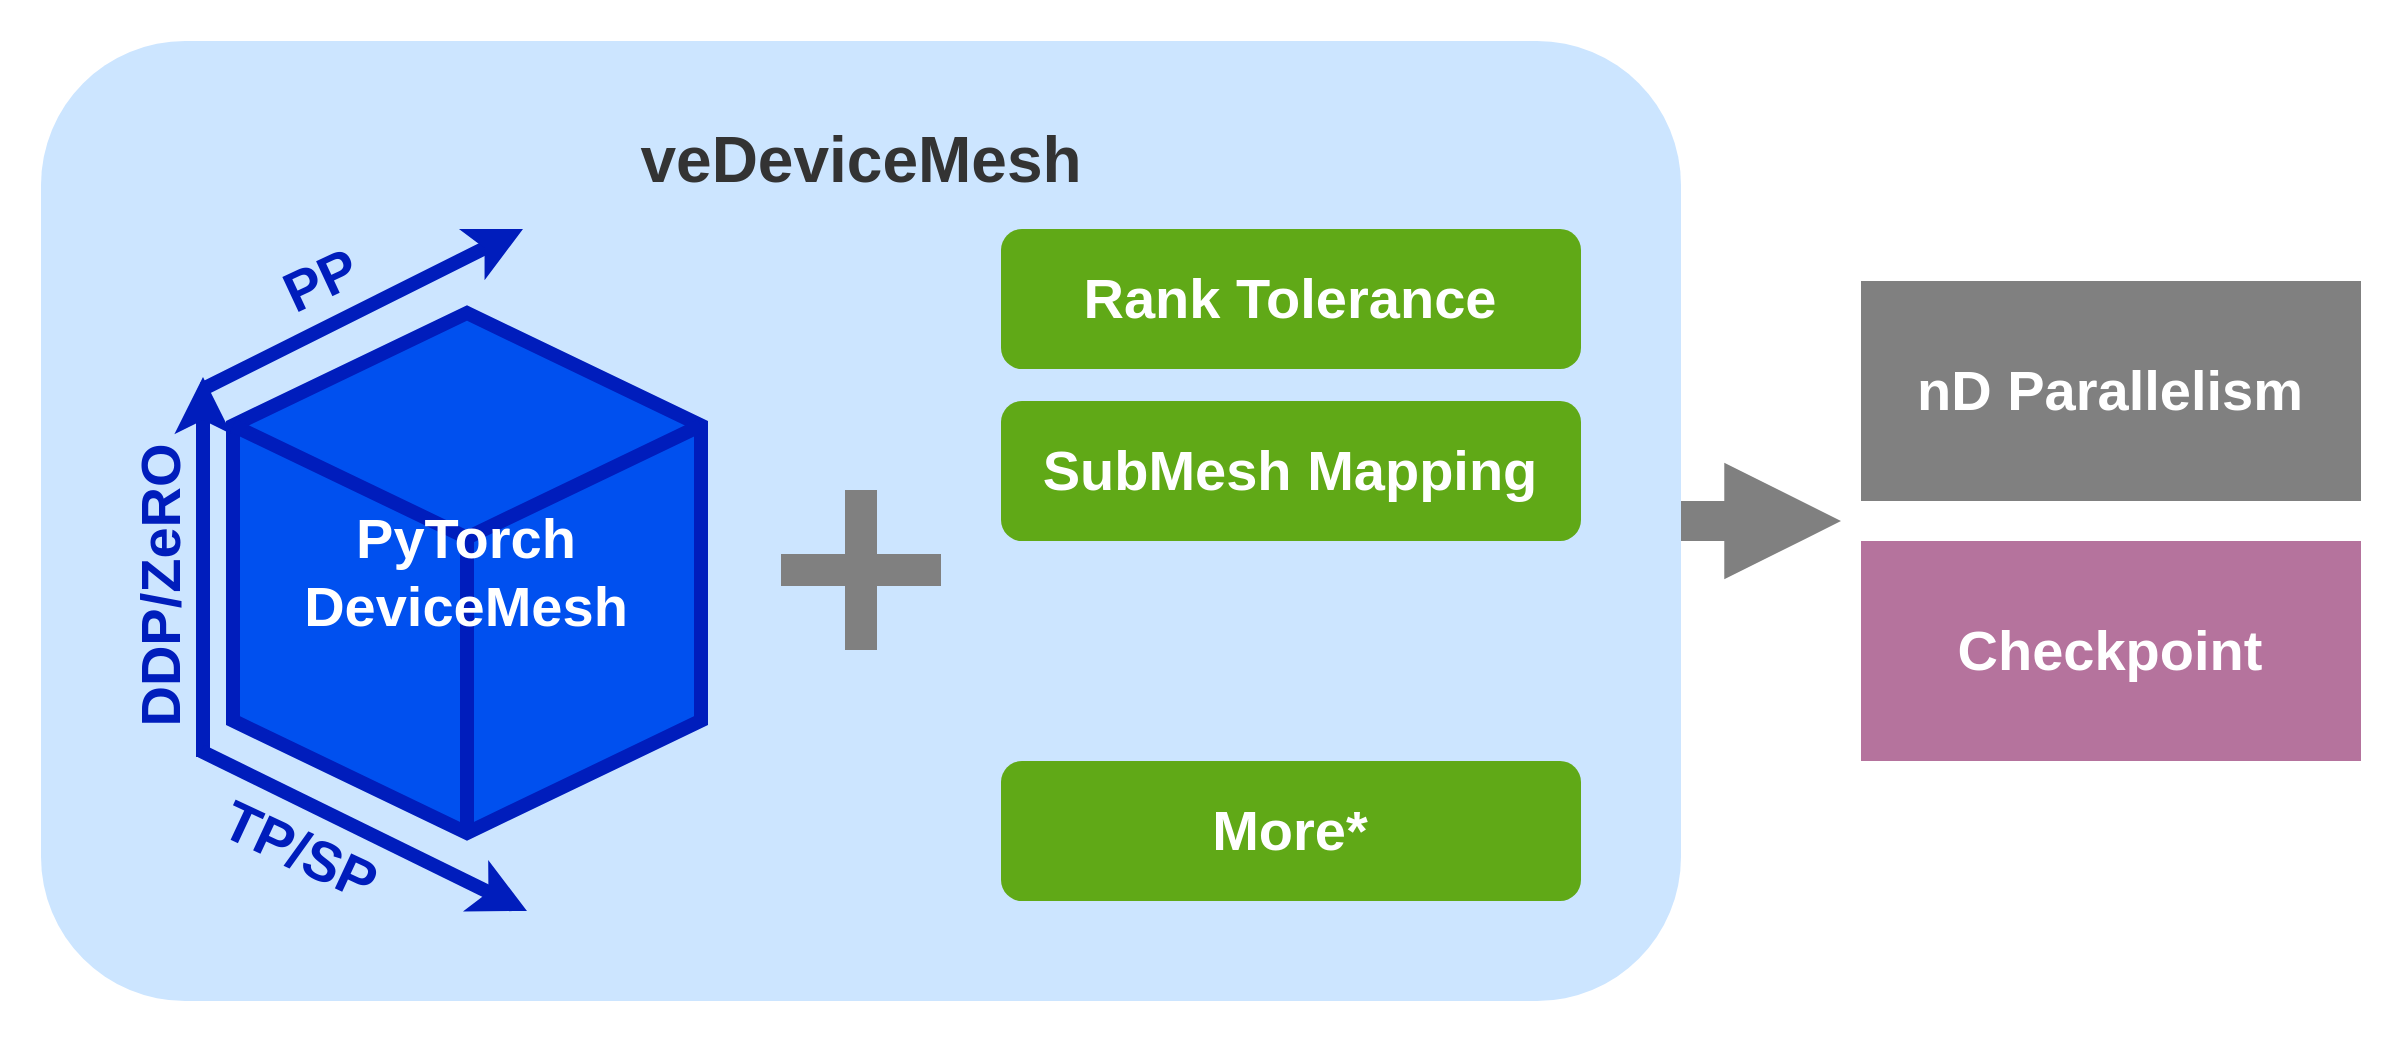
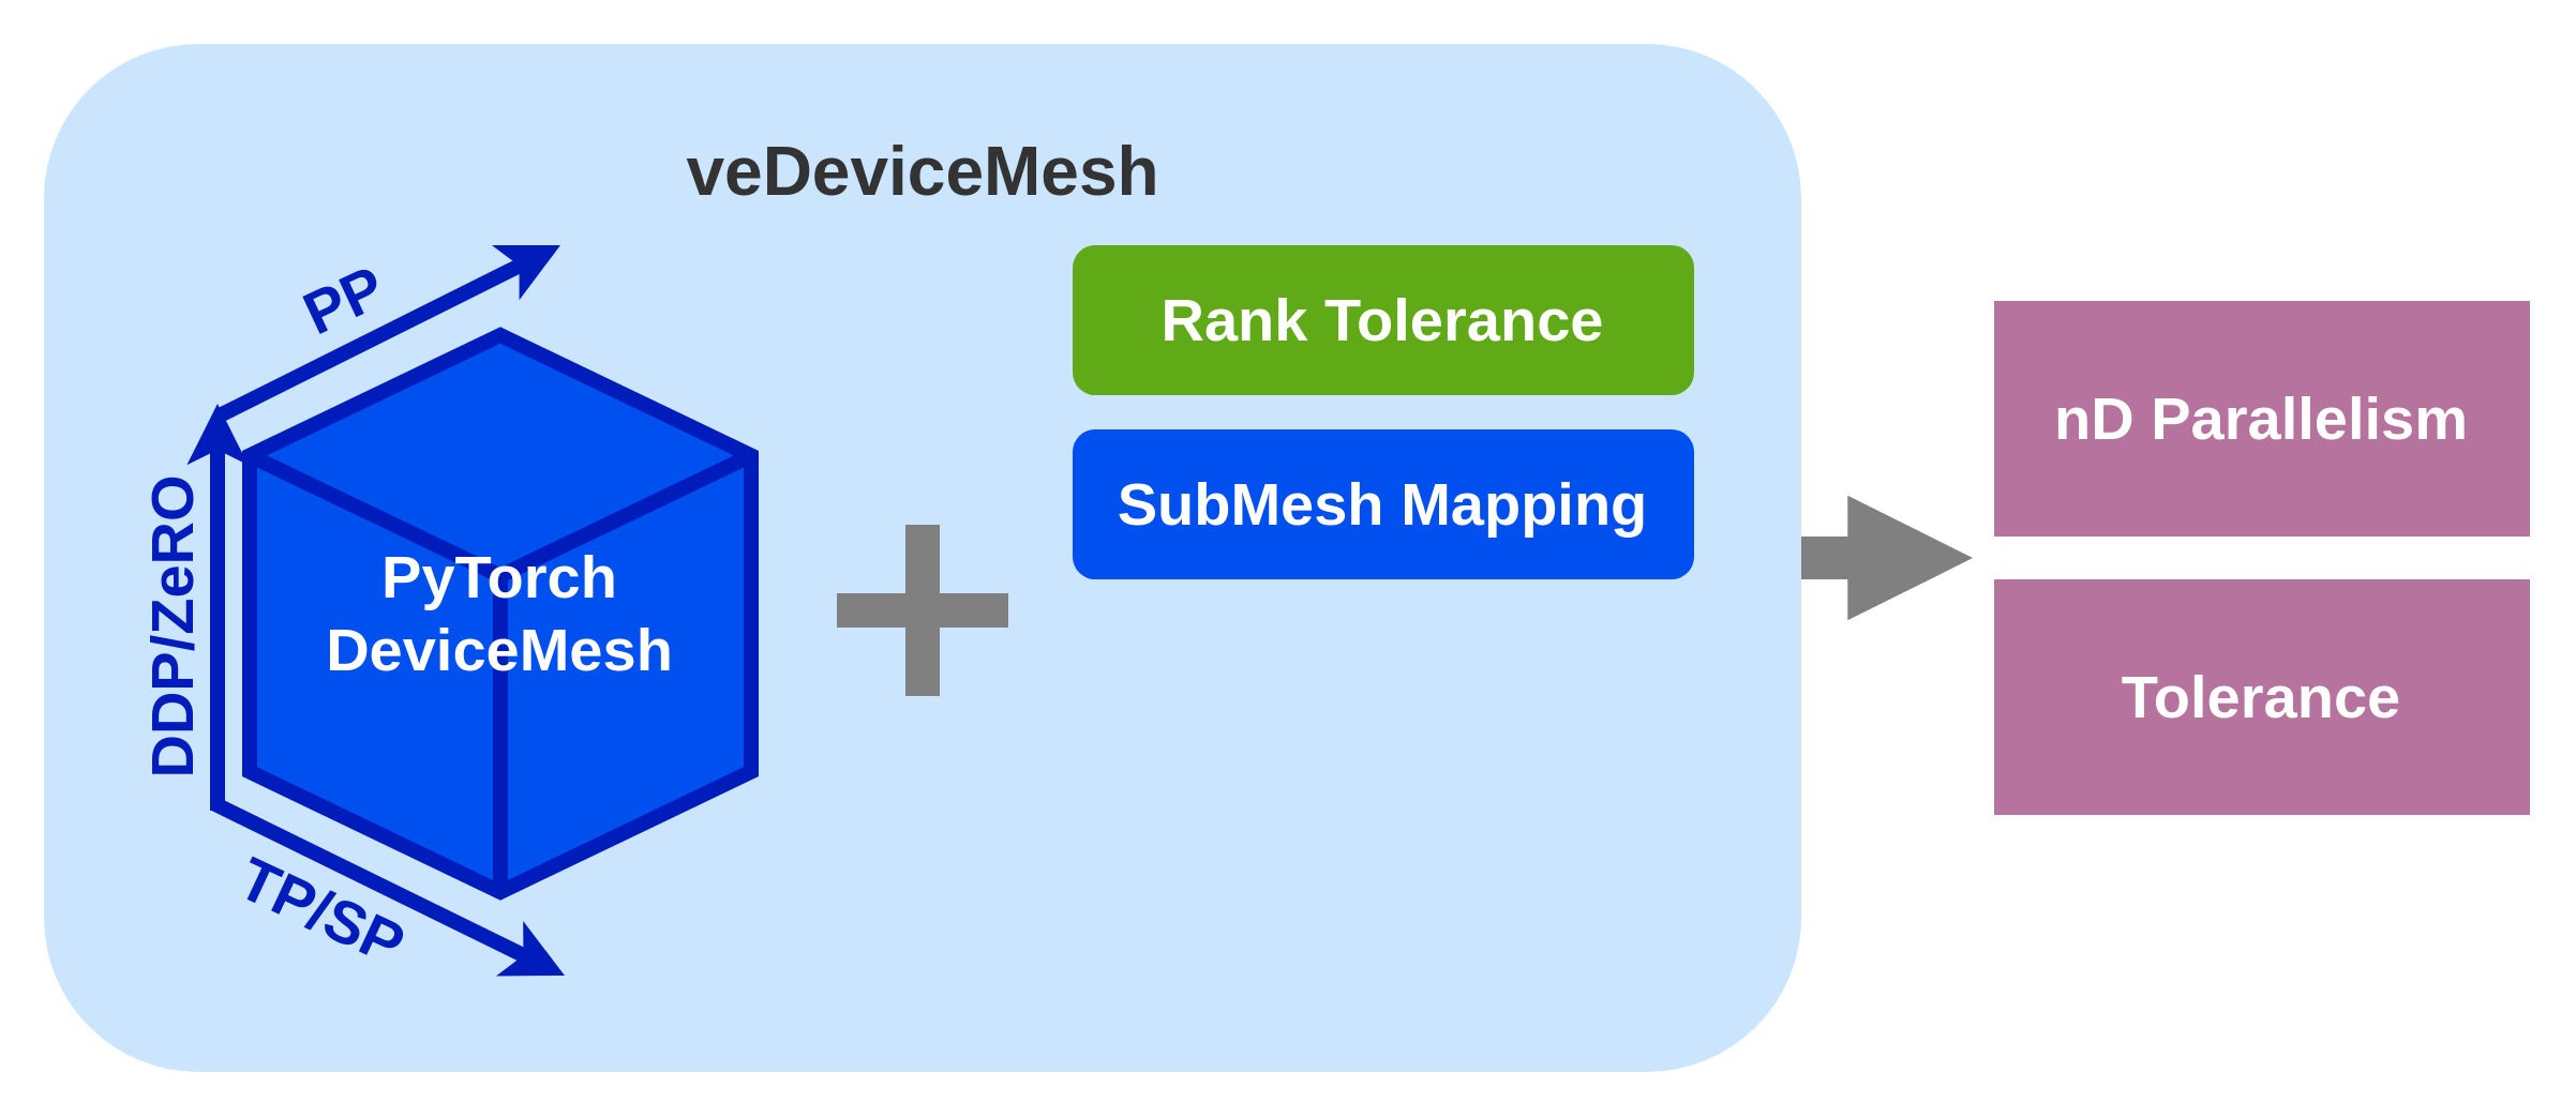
  <mxCell id="0" />
  <mxCell id="1" parent="0" />
  <mxCell id="2" value="" style="group" vertex="1" connectable="0" parent="1"><mxGeometry x="20" y="20" width="820" height="480" as="geometry" /></mxCell>
  <mxCell id="3" value="" style="rounded=1;whiteSpace=wrap;html=1;fillColor=#cce5ff;strokeWidth=4;strokeColor=none;" parent="2" vertex="1"><mxGeometry width="820" height="480" as="geometry" /></mxCell>
  <mxCell id="4" value="" style="group" vertex="1" connectable="0" parent="2"><mxGeometry x="80" y="94" width="260" height="341" as="geometry" /></mxCell>
  <mxCell id="5" value="&lt;font style=&quot;font-size: 28px;&quot;&gt;PyTorch &lt;br style=&quot;font-size: 28px;&quot;&gt;DeviceMesh&lt;/font&gt;" style="html=1;whiteSpace=wrap;shape=isoCube2;backgroundOutline=1;isoAngle=15;strokeWidth=7;fillColor=#0050ef;fontColor=#ffffff;strokeColor=#001DBC;fontSize=28;fontStyle=1;container=0;" vertex="1" parent="4"><mxGeometry x="16" y="42" width="234" height="260" as="geometry" /></mxCell>
  <mxCell id="6" value="" style="endArrow=classic;html=1;rounded=0;fillColor=#0050ef;strokeColor=#001DBC;strokeWidth=7;" edge="1" parent="4"><mxGeometry width="50" height="50" relative="1" as="geometry"><mxPoint x="1" y="80" as="sourcePoint" /><mxPoint x="161" as="targetPoint" /></mxGeometry></mxCell>
  <mxCell id="7" value="&lt;font style=&quot;font-size: 28px;&quot; color=&quot;#001dbc&quot;&gt;&lt;b&gt;PP&lt;/b&gt;&lt;/font&gt;" style="edgeLabel;html=1;align=center;verticalAlign=middle;resizable=0;points=[];labelBackgroundColor=none;rotation=-25;container=0;" vertex="1" connectable="0" parent="6"><mxGeometry x="-0.028" y="1" relative="1" as="geometry"><mxPoint x="-19" y="-14" as="offset" /></mxGeometry></mxCell>
  <mxCell id="8" value="" style="endArrow=classic;html=1;rounded=0;fillColor=#0050ef;strokeColor=#001DBC;strokeWidth=7;" edge="1" parent="4"><mxGeometry width="50" height="50" relative="1" as="geometry"><mxPoint x="1" y="264" as="sourcePoint" /><mxPoint x="1" y="74" as="targetPoint" /></mxGeometry></mxCell>
  <mxCell id="9" value="DDP/ZeRO" style="edgeLabel;html=1;align=center;verticalAlign=middle;resizable=0;points=[];fontSize=28;fontStyle=1;labelBackgroundColor=none;fontColor=#001DBC;rotation=-90;container=0;" vertex="1" connectable="0" parent="8"><mxGeometry x="-0.114" y="-1" relative="1" as="geometry"><mxPoint x="-23" as="offset" /></mxGeometry></mxCell>
  <mxCell id="10" value="" style="endArrow=classic;html=1;rounded=0;fillColor=#0050ef;strokeColor=#001DBC;strokeWidth=7;" edge="1" parent="4"><mxGeometry width="50" height="50" relative="1" as="geometry"><mxPoint y="261" as="sourcePoint" /><mxPoint x="163" y="341" as="targetPoint" /></mxGeometry></mxCell>
  <mxCell id="11" value="&lt;font style=&quot;font-size: 28px;&quot;&gt;&lt;span&gt;TP/SP&lt;/span&gt;&lt;/font&gt;" style="edgeLabel;html=1;align=center;verticalAlign=middle;resizable=0;points=[];labelBackgroundColor=none;rotation=25;fontColor=#001DBC;fontStyle=1;container=0;" vertex="1" connectable="0" parent="10"><mxGeometry x="-0.139" y="-5" relative="1" as="geometry"><mxPoint x="-18" y="10" as="offset" /></mxGeometry></mxCell>
  <mxCell id="12" value="&lt;b&gt;Rank Tolerance&lt;/b&gt;" style="rounded=1;whiteSpace=wrap;html=1;fillColor=#60a917;fontColor=#ffffff;strokeColor=none;fontSize=28;" vertex="1" parent="2"><mxGeometry x="480" y="94" width="290" height="70" as="geometry" /></mxCell>
- <mxCell id="13" value="&lt;b&gt;SubMesh Mapping&lt;/b&gt;" style="rounded=1;whiteSpace=wrap;html=1;fillColor=#60a917;fontColor=#ffffff;strokeColor=none;fontSize=28;" vertex="1" parent="2"><mxGeometry x="480" y="180" width="290" height="70" as="geometry" /></mxCell>
- <mxCell id="14" value="&lt;b&gt;More*&lt;/b&gt;" style="rounded=1;whiteSpace=wrap;html=1;fillColor=#60a917;fontColor=#ffffff;strokeColor=none;fontSize=28;" vertex="1" parent="2"><mxGeometry x="480" y="360" width="290" height="70" as="geometry" /></mxCell>
+ <mxCell id="13" value="&lt;b&gt;SubMesh Mapping&lt;/b&gt;" style="rounded=1;whiteSpace=wrap;html=1;fillColor=#0050ef;fontColor=#ffffff;strokeColor=none;fontSize=28;" vertex="1" parent="2"><mxGeometry x="480" y="180" width="290" height="70" as="geometry" /></mxCell>
  <mxCell id="15" value="" style="shape=cross;whiteSpace=wrap;html=1;strokeColor=none;fillColor=#808080;" vertex="1" parent="2"><mxGeometry x="370" y="224.5" width="80" height="80" as="geometry" /></mxCell>
  <mxCell id="16" value="veDeviceMesh" style="text;html=1;align=center;verticalAlign=middle;resizable=0;points=[];autosize=1;strokeColor=none;fillColor=none;fontSize=32;fontStyle=1;fontColor=#333333;" vertex="1" parent="2"><mxGeometry x="290" y="35" width="240" height="50" as="geometry" /></mxCell>
  <mxCell id="17" value="" style="endArrow=block;html=1;rounded=0;exitX=1;exitY=0.5;exitDx=0;exitDy=0;strokeWidth=20;fillColor=#eeeeee;strokeColor=#808080;endFill=1;fontSize=32;" edge="1" parent="1" source="3"><mxGeometry width="50" height="50" relative="1" as="geometry"><mxPoint x="650" y="225" as="sourcePoint" /><mxPoint x="920" y="260" as="targetPoint" /></mxGeometry></mxCell>
- <mxCell id="18" value="nD Parallelism" style="rounded=0;whiteSpace=wrap;html=1;fillColor=#808080;strokeColor=none;fontSize=28;fontColor=#FFFFFF;fontStyle=1;" vertex="1" parent="1"><mxGeometry x="930" y="140" width="250" height="110" as="geometry" /></mxCell>
- <mxCell id="19" value="Checkpoint" style="rounded=0;whiteSpace=wrap;html=1;fillColor=#B5739D;strokeColor=none;fontSize=28;fontColor=#FFFFFF;fontStyle=1" vertex="1" parent="1"><mxGeometry x="930" y="270" width="250" height="110" as="geometry" /></mxCell>
+ <mxCell id="18" value="nD Parallelism" style="rounded=0;whiteSpace=wrap;html=1;fillColor=#B5739D;strokeColor=none;fontSize=28;fontColor=#FFFFFF;fontStyle=1" vertex="1" parent="1"><mxGeometry x="930" y="140" width="250" height="110" as="geometry" /></mxCell>
+ <mxCell id="19" value="Tolerance" style="rounded=0;whiteSpace=wrap;html=1;fillColor=#B5739D;strokeColor=none;fontSize=28;fontColor=#FFFFFF;fontStyle=1" vertex="1" parent="1"><mxGeometry x="930" y="270" width="250" height="110" as="geometry" /></mxCell>
